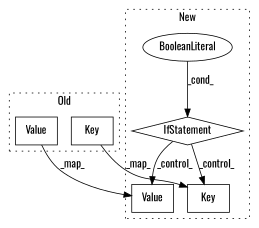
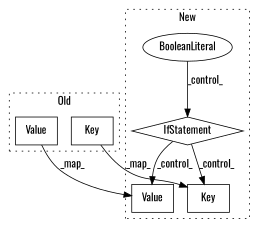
  digraph {
    fontname=Oswald
    node [a=32 l="6,1" shape=box fontname=Oswald]
    edge [fontname=Oswald]
    n1 [label=Value s="14310,14323"]
    n2 [l="4,1" label=Key s="14294,14301"]
    n3 [label=Value s="20857,20870"]
    n4 [a=25 l="3,1" label=IfStatement s="20801,20808" shape=diamond]
    n5 [a=9 l=4 label=BooleanLiteral s=20804 shape=ellipse]
    n6 [l="4,1" label=Key s="20821,20828"]
    subgraph cluster_1 {
      label=Old
      style=dotted
      n1
      n2
    }
    subgraph cluster_2 {
      label=New
      style=dotted
      n3
      n4
      n5
      n6
    }
    n1 -> n3 [label=_map_]
    n2 -> n6 [label=_map_]
    n4 -> n3 [label=_control_]
    n4 -> n6 [label=_control_]
-   n5 -> n4 [label=_cond_]
+   n5 -> n4 [label=_control_]
  }
